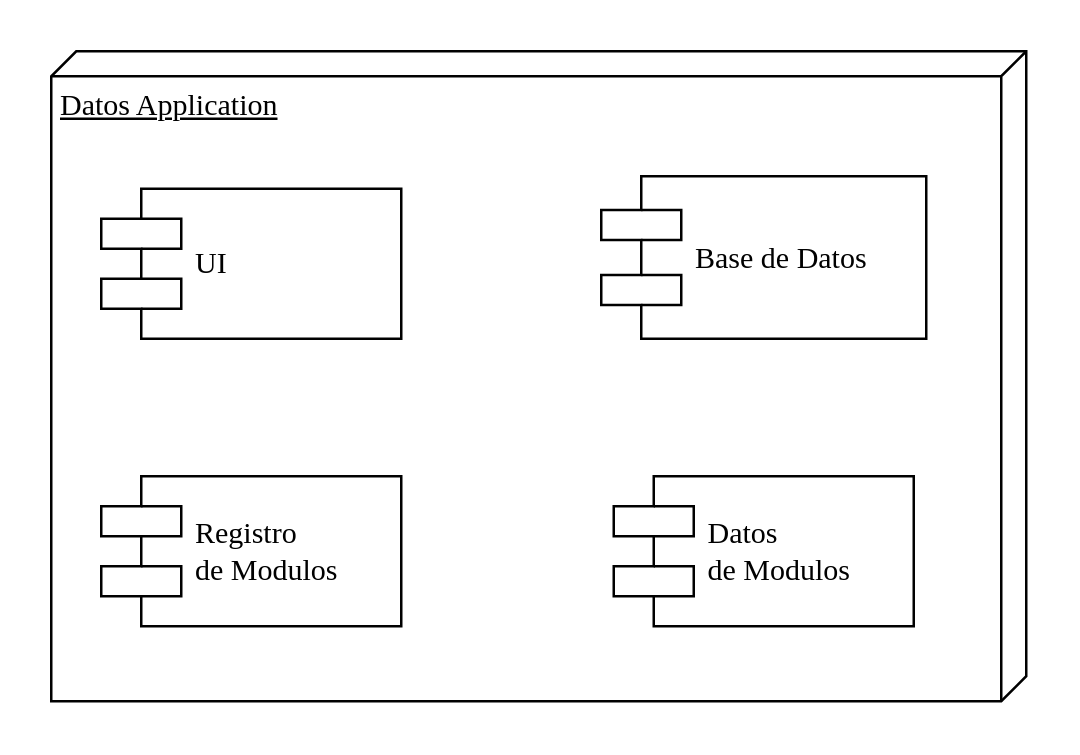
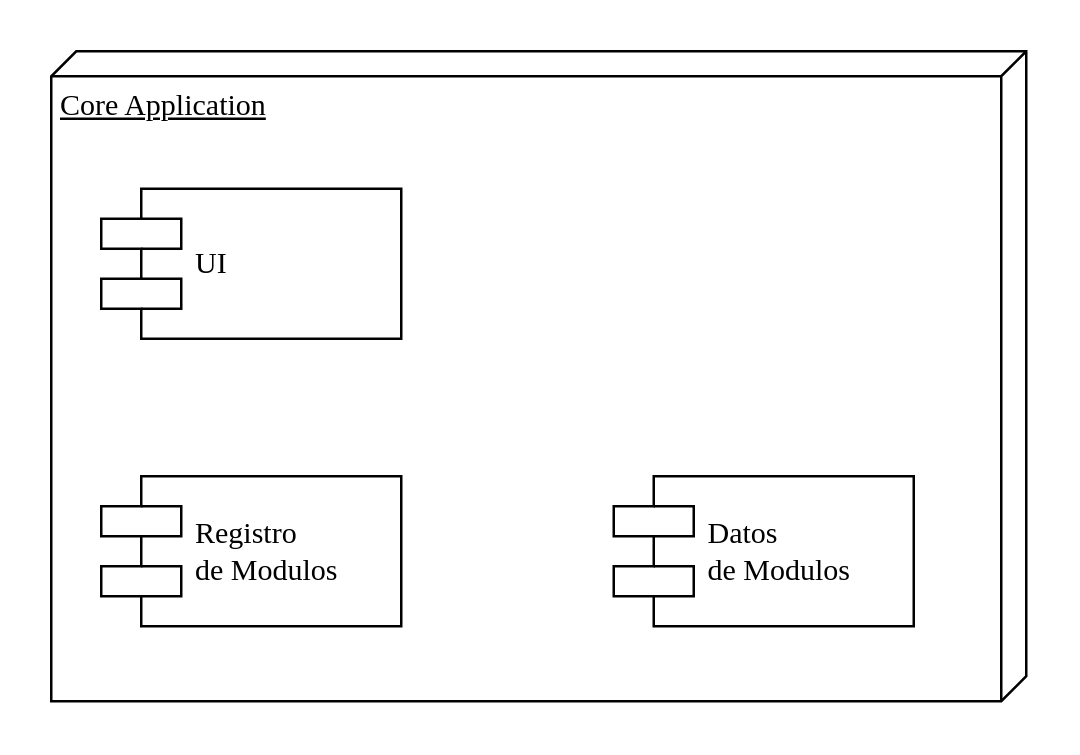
  <mxCell id="0" />
  <mxCell id="1" parent="0" />
- <mxCell id="2" value="Datos Application" style="verticalAlign=top;align=left;spacingTop=8;spacingLeft=2;spacingRight=12;shape=cube;size=10;direction=south;fontStyle=4;html=1;rounded=0;shadow=0;comic=0;labelBackgroundColor=none;strokeWidth=1;fontFamily=Verdana;fontSize=12" parent="1" vertex="1"><mxGeometry x="20" y="20" width="390" height="260" as="geometry" /></mxCell>
+ <mxCell id="2" value="Core Application" style="verticalAlign=top;align=left;spacingTop=8;spacingLeft=2;spacingRight=12;shape=cube;size=10;direction=south;fontStyle=4;html=1;rounded=0;shadow=0;comic=0;labelBackgroundColor=none;strokeWidth=1;fontFamily=Verdana;fontSize=12" parent="1" vertex="1"><mxGeometry x="20" y="20" width="390" height="260" as="geometry" /></mxCell>
  <mxCell id="3" value="UI" style="shape=component;align=left;spacingLeft=36;rounded=0;shadow=0;comic=0;labelBackgroundColor=none;strokeWidth=1;fontFamily=Verdana;fontSize=12;html=1;" parent="1" vertex="1"><mxGeometry x="40" y="75" width="120" height="60" as="geometry" /></mxCell>
- <mxCell id="4" value="Base de Datos" style="shape=component;align=left;spacingLeft=36;rounded=0;shadow=0;comic=0;labelBackgroundColor=none;strokeWidth=1;fontFamily=Verdana;fontSize=12;html=1;" vertex="1" parent="1"><mxGeometry x="240" y="70" width="130" height="65" as="geometry" /></mxCell>
  <mxCell id="5" value="Registro &lt;br&gt;de Modulos" style="shape=component;align=left;spacingLeft=36;rounded=0;shadow=0;comic=0;labelBackgroundColor=none;strokeWidth=1;fontFamily=Verdana;fontSize=12;html=1;" vertex="1" parent="1"><mxGeometry x="40" y="190" width="120" height="60" as="geometry" /></mxCell>
  <mxCell id="6" value="Datos&amp;nbsp;&lt;br&gt;de Modulos" style="shape=component;align=left;spacingLeft=36;rounded=0;shadow=0;comic=0;labelBackgroundColor=none;strokeWidth=1;fontFamily=Verdana;fontSize=12;html=1;" vertex="1" parent="1"><mxGeometry x="245" y="190" width="120" height="60" as="geometry" /></mxCell>
